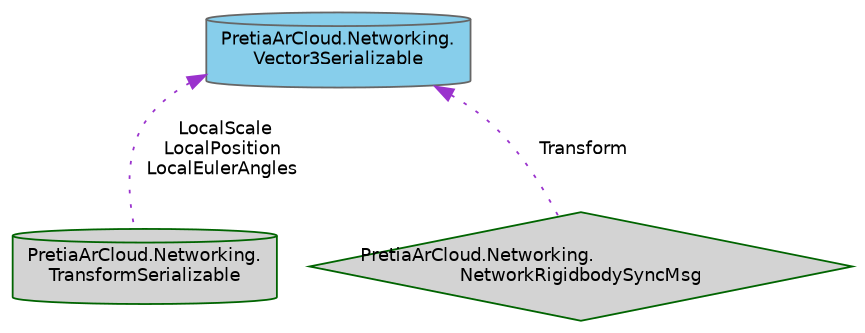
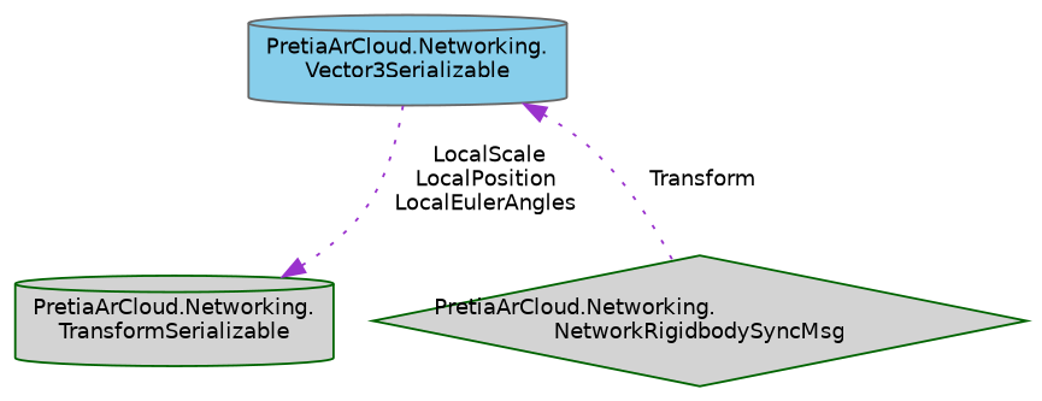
  digraph {
    node [color=darkgreen fillcolor=lightgrey fontname=Helvetica fontsize=10 shape=cylinder style=filled]
    edge [color=darkorchid3 dir=back fontname=Helvetica fontsize=10 labelfontname=Helvetica labelfontsize=10 style=dotted]
    n1 [fontcolor=black height=0.2 label="PretiaArCloud.Networking.\lNetworkRigidbodySyncMsg" shape=diamond width=0.4]
    n2 [height=0.2 label="PretiaArCloud.Networking.\lTransformSerializable" width=0.4]
    n3 [color=gray40 fillcolor=skyblue height=0.2 label="PretiaArCloud.Networking.\lVector3Serializable" width=0.4]
    n3 -> n1 [label=" Transform"]
-   n3 -> n2 [label=" LocalScale\nLocalPosition\nLocalEulerAngles"]
+   n2 -> n3 [label=" LocalScale\nLocalPosition\nLocalEulerAngles"]
  }
